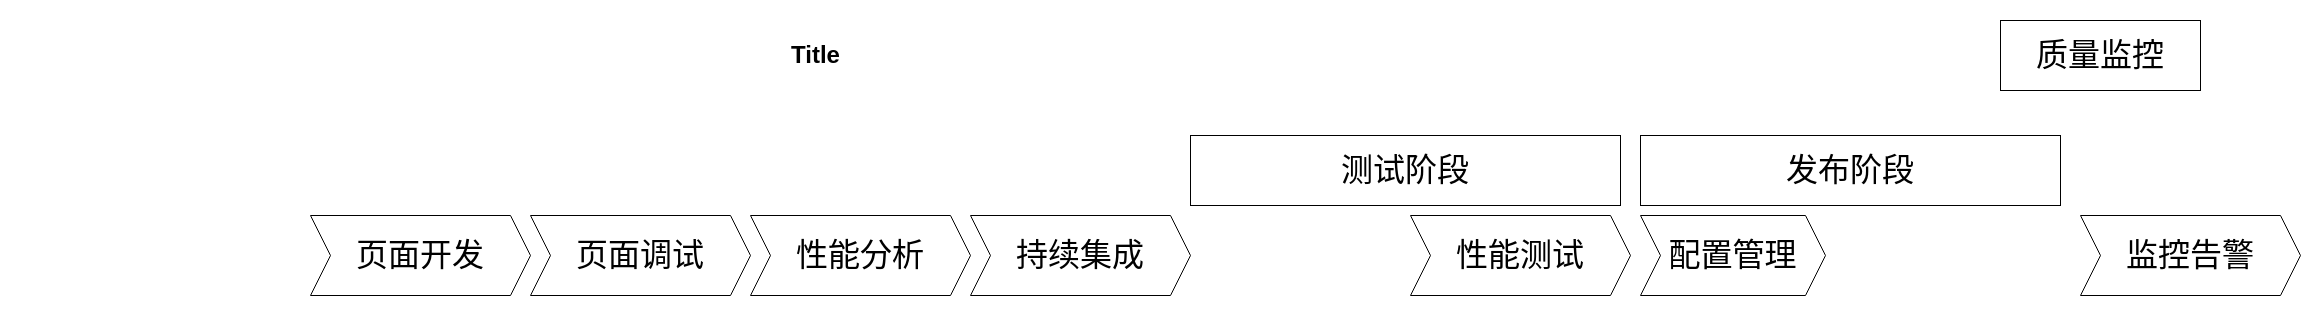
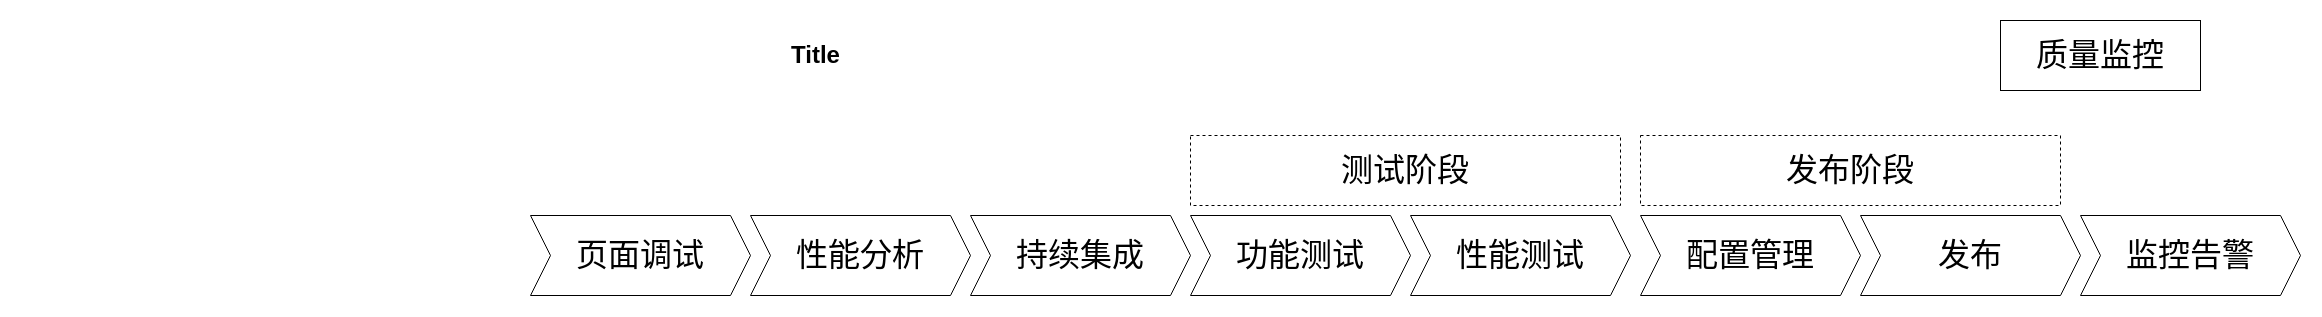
  <mxCell id="0" />
  <mxCell id="1" parent="0" />
  <mxCell id="2" value="Title" style="text;strokeColor=none;fillColor=none;html=1;fontSize=24;fontStyle=1;verticalAlign=middle;align=center;" parent="1" vertex="1"><mxGeometry x="20" y="35" width="1590" height="40" as="geometry" /></mxCell>
- <mxCell id="3" value="页面开发" style="shape=step;perimeter=stepPerimeter;whiteSpace=wrap;html=1;fixedSize=1;fontSize=32;" vertex="1" parent="1"><mxGeometry x="310" y="215" width="220" height="80" as="geometry" /></mxCell>
  <mxCell id="4" value="页面调试" style="shape=step;perimeter=stepPerimeter;whiteSpace=wrap;html=1;fixedSize=1;fontSize=32;" vertex="1" parent="1"><mxGeometry x="530" y="215" width="220" height="80" as="geometry" /></mxCell>
  <mxCell id="5" value="性能分析" style="shape=step;perimeter=stepPerimeter;whiteSpace=wrap;html=1;fixedSize=1;fontSize=32;" vertex="1" parent="1"><mxGeometry x="750" y="215" width="220" height="80" as="geometry" /></mxCell>
  <mxCell id="6" value="持续集成" style="shape=step;perimeter=stepPerimeter;whiteSpace=wrap;html=1;fixedSize=1;fontSize=32;" vertex="1" parent="1"><mxGeometry x="970" y="215" width="220" height="80" as="geometry" /></mxCell>
+ <mxCell id="7" value="功能测试" style="shape=step;perimeter=stepPerimeter;whiteSpace=wrap;html=1;fixedSize=1;fontSize=32;" vertex="1" parent="1"><mxGeometry x="1190" y="215" width="220" height="80" as="geometry" /></mxCell>
  <mxCell id="8" value="性能测试" style="shape=step;perimeter=stepPerimeter;whiteSpace=wrap;html=1;fixedSize=1;fontSize=32;" vertex="1" parent="1"><mxGeometry x="1410" y="215" width="220" height="80" as="geometry" /></mxCell>
- <mxCell id="9" value="配置管理" style="shape=step;perimeter=stepPerimeter;whiteSpace=wrap;html=1;fixedSize=1;fontSize=32;" vertex="1" parent="1"><mxGeometry x="1640" y="215" width="185" height="80" as="geometry" /></mxCell>
+ <mxCell id="9" value="配置管理" style="shape=step;perimeter=stepPerimeter;whiteSpace=wrap;html=1;fixedSize=1;fontSize=32;" vertex="1" parent="1"><mxGeometry x="1640" y="215" width="220" height="80" as="geometry" /></mxCell>
+ <mxCell id="10" value="发布" style="shape=step;perimeter=stepPerimeter;whiteSpace=wrap;html=1;fixedSize=1;fontSize=32;" vertex="1" parent="1"><mxGeometry x="1860" y="215" width="220" height="80" as="geometry" /></mxCell>
  <mxCell id="11" value="监控告警" style="shape=step;perimeter=stepPerimeter;whiteSpace=wrap;html=1;fixedSize=1;fontSize=32;" vertex="1" parent="1"><mxGeometry x="2080" y="215" width="220" height="80" as="geometry" /></mxCell>
- <mxCell id="12" value="测试阶段" style="rounded=0;whiteSpace=wrap;html=1;fontSize=32;" vertex="1" parent="1"><mxGeometry x="1190" y="135" width="430" height="70" as="geometry" /></mxCell>
- <mxCell id="13" value="发布阶段" style="rounded=0;whiteSpace=wrap;html=1;fontSize=32;" vertex="1" parent="1"><mxGeometry x="1640" y="135" width="420" height="70" as="geometry" /></mxCell>
+ <mxCell id="12" value="测试阶段" style="rounded=0;whiteSpace=wrap;html=1;fontSize=32;dashed=1;" vertex="1" parent="1"><mxGeometry x="1190" y="135" width="430" height="70" as="geometry" /></mxCell>
+ <mxCell id="13" value="发布阶段" style="rounded=0;whiteSpace=wrap;html=1;fontSize=32;dashed=1;" vertex="1" parent="1"><mxGeometry x="1640" y="135" width="420" height="70" as="geometry" /></mxCell>
  <mxCell id="14" value="质量监控" style="rounded=0;whiteSpace=wrap;html=1;fontSize=32;" vertex="1" parent="1"><mxGeometry x="2000" y="20" width="200" height="70" as="geometry" /></mxCell>
